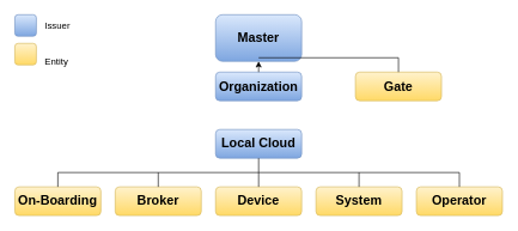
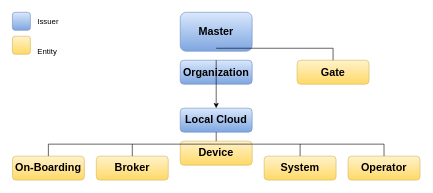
  <mxCell id="0" />
  <mxCell id="1" parent="0" />
  <mxCell id="2" value="Master" style="rounded=1;whiteSpace=wrap;html=1;fontStyle=1;fontSize=18;fillColor=#dae8fc;gradientColor=#7ea6e0;strokeColor=#6c8ebf;" vertex="1" parent="1"><mxGeometry x="300" y="20" width="120" height="65" as="geometry" /></mxCell>
  <mxCell id="3" value="" style="rounded=1;whiteSpace=wrap;html=1;fontStyle=1;fontSize=18;fillColor=#dae8fc;gradientColor=#7ea6e0;strokeColor=#6c8ebf;" vertex="1" parent="1"><mxGeometry x="20" y="20" width="30" height="30" as="geometry" /></mxCell>
  <mxCell id="4" value="Issuer" style="text;html=1;align=left;verticalAlign=middle;whiteSpace=wrap;rounded=0;fontSize=13;" vertex="1" parent="1"><mxGeometry x="60" y="20" width="60" height="30" as="geometry" /></mxCell>
  <mxCell id="5" value="" style="rounded=1;whiteSpace=wrap;html=1;fontStyle=1;fontSize=18;fillColor=#fff2cc;gradientColor=#ffd966;strokeColor=#d6b656;" vertex="1" parent="1"><mxGeometry x="20" y="60" width="30" height="30" as="geometry" /></mxCell>
  <mxCell id="6" value="Entity" style="text;html=1;align=left;verticalAlign=middle;whiteSpace=wrap;rounded=0;fontSize=13;" vertex="1" parent="1"><mxGeometry x="60" y="70" width="60" height="30" as="geometry" /></mxCell>
  <mxCell id="7" value="Organization" style="rounded=1;whiteSpace=wrap;html=1;fontStyle=1;fontSize=18;fillColor=#dae8fc;gradientColor=#7ea6e0;strokeColor=#6c8ebf;" vertex="1" parent="1"><mxGeometry x="300" y="100" width="120" height="40" as="geometry" /></mxCell>
  <mxCell id="8" value="Gate" style="rounded=1;whiteSpace=wrap;html=1;fontStyle=1;fontSize=18;fillColor=#fff2cc;gradientColor=#ffd966;strokeColor=#d6b656;" vertex="1" parent="1"><mxGeometry x="495" y="100" width="120" height="40" as="geometry" /></mxCell>
  <mxCell id="9" value="Local Cloud" style="rounded=1;whiteSpace=wrap;html=1;fontStyle=1;fontSize=18;fillColor=#dae8fc;gradientColor=#7ea6e0;strokeColor=#6c8ebf;" vertex="1" parent="1"><mxGeometry x="300" y="180" width="120" height="40" as="geometry" /></mxCell>
- <mxCell id="10" value="" style="endArrow=classic;html=1;rounded=0;exitX=0.5;exitY=0;exitDx=0;exitDy=0;entryX=0.5;entryY=1;entryDx=0;entryDy=0;" edge="1" parent="1" source="7" target="2"><mxGeometry width="50" height="50" relative="1" as="geometry"><mxPoint x="340" y="310" as="sourcePoint" /><mxPoint x="390" y="260" as="targetPoint" /></mxGeometry></mxCell>
+ <mxCell id="10" value="" style="endArrow=classic;html=1;rounded=0;exitX=0.5;exitY=0;exitDx=0;exitDy=0;" edge="1" parent="1" source="7" target="9"><mxGeometry width="50" height="50" relative="1" as="geometry"><mxPoint x="340" y="310" as="sourcePoint" /><mxPoint x="390" y="260" as="targetPoint" /></mxGeometry></mxCell>
  <mxCell id="11" value="" style="endArrow=none;html=1;rounded=0;exitX=0.5;exitY=0;exitDx=0;exitDy=0;" edge="1" parent="1" source="8"><mxGeometry width="50" height="50" relative="1" as="geometry"><mxPoint x="340" y="310" as="sourcePoint" /><mxPoint x="360" y="80" as="targetPoint" /><Array as="points"><mxPoint x="555" y="80" /></Array></mxGeometry></mxCell>
- <mxCell id="12" value="Device" style="rounded=1;whiteSpace=wrap;html=1;fontStyle=1;fontSize=18;fillColor=#fff2cc;gradientColor=#ffd966;strokeColor=#d6b656;" vertex="1" parent="1"><mxGeometry x="300" y="260" width="120" height="40" as="geometry" /></mxCell>
+ <mxCell id="12" value="Device" style="rounded=1;whiteSpace=wrap;html=1;fontStyle=1;fontSize=18;fillColor=#fff2cc;gradientColor=#ffd966;strokeColor=#d6b656;" vertex="1" parent="1"><mxGeometry x="300" y="235" width="120" height="40" as="geometry" /></mxCell>
  <mxCell id="13" value="Broker" style="rounded=1;whiteSpace=wrap;html=1;fontStyle=1;fontSize=18;fillColor=#fff2cc;gradientColor=#ffd966;strokeColor=#d6b656;" vertex="1" parent="1"><mxGeometry x="160" y="260" width="120" height="40" as="geometry" /></mxCell>
  <mxCell id="14" value="On-Boarding" style="rounded=1;whiteSpace=wrap;html=1;fontStyle=1;fontSize=18;fillColor=#fff2cc;gradientColor=#ffd966;strokeColor=#d6b656;" vertex="1" parent="1"><mxGeometry x="20" y="260" width="120" height="40" as="geometry" /></mxCell>
  <mxCell id="15" value="System" style="rounded=1;whiteSpace=wrap;html=1;fontStyle=1;fontSize=18;fillColor=#fff2cc;gradientColor=#ffd966;strokeColor=#d6b656;" vertex="1" parent="1"><mxGeometry x="440" y="260" width="120" height="40" as="geometry" /></mxCell>
  <mxCell id="16" value="Operator" style="rounded=1;whiteSpace=wrap;html=1;fontStyle=1;fontSize=18;fillColor=#fff2cc;gradientColor=#ffd966;strokeColor=#d6b656;" vertex="1" parent="1"><mxGeometry x="580" y="260" width="120" height="40" as="geometry" /></mxCell>
  <mxCell id="17" value="" style="endArrow=none;html=1;rounded=0;entryX=0.5;entryY=1;entryDx=0;entryDy=0;exitX=0.5;exitY=0;exitDx=0;exitDy=0;" edge="1" parent="1" source="12" target="9"><mxGeometry width="50" height="50" relative="1" as="geometry"><mxPoint x="340" y="310" as="sourcePoint" /><mxPoint x="390" y="260" as="targetPoint" /></mxGeometry></mxCell>
  <mxCell id="18" value="" style="endArrow=none;html=1;rounded=0;exitX=0.5;exitY=0;exitDx=0;exitDy=0;" edge="1" parent="1" source="14"><mxGeometry width="50" height="50" relative="1" as="geometry"><mxPoint x="340" y="310" as="sourcePoint" /><mxPoint x="360" y="240" as="targetPoint" /><Array as="points"><mxPoint x="80" y="240" /></Array></mxGeometry></mxCell>
  <mxCell id="19" value="" style="endArrow=none;html=1;rounded=0;exitX=0.5;exitY=0;exitDx=0;exitDy=0;" edge="1" parent="1" source="16"><mxGeometry width="50" height="50" relative="1" as="geometry"><mxPoint x="340" y="310" as="sourcePoint" /><mxPoint x="360" y="240" as="targetPoint" /><Array as="points"><mxPoint x="640" y="240" /></Array></mxGeometry></mxCell>
  <mxCell id="20" value="" style="endArrow=none;html=1;rounded=0;exitX=0.5;exitY=0;exitDx=0;exitDy=0;" edge="1" parent="1" source="13"><mxGeometry width="50" height="50" relative="1" as="geometry"><mxPoint x="340" y="310" as="sourcePoint" /><mxPoint x="220" y="240" as="targetPoint" /></mxGeometry></mxCell>
  <mxCell id="21" value="" style="endArrow=none;html=1;rounded=0;exitX=0.5;exitY=0;exitDx=0;exitDy=0;" edge="1" parent="1" source="15"><mxGeometry width="50" height="50" relative="1" as="geometry"><mxPoint x="340" y="310" as="sourcePoint" /><mxPoint x="500" y="240" as="targetPoint" /></mxGeometry></mxCell>
